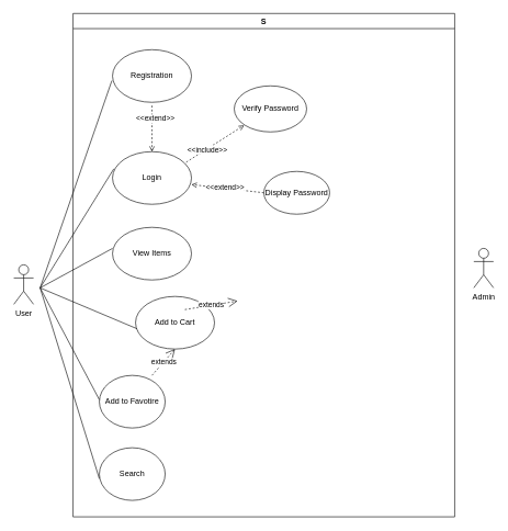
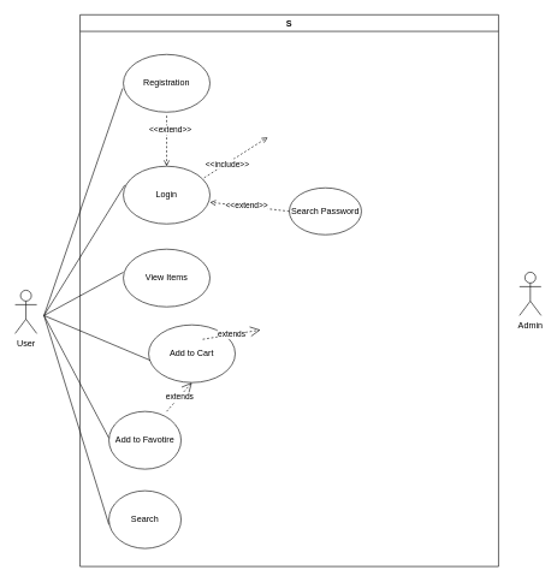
  <mxCell id="0" />
  <mxCell id="1" parent="0" />
  <mxCell id="2" value="User&lt;br&gt;" style="shape=umlActor;verticalLabelPosition=bottom;verticalAlign=top;html=1;outlineConnect=0;" parent="1" vertex="1"><mxGeometry x="20" y="402" width="30" height="60" as="geometry" /></mxCell>
  <mxCell id="3" value="S" style="swimlane;swimlaneFillColor=#ffffff;" parent="1" vertex="1"><mxGeometry x="110" y="20" width="580" height="765" as="geometry" /></mxCell>
  <mxCell id="4" value="Registration" style="ellipse;whiteSpace=wrap;html=1;" parent="3" vertex="1"><mxGeometry x="60" y="55" width="120" height="80" as="geometry" /></mxCell>
  <mxCell id="5" value="View Items" style="ellipse;whiteSpace=wrap;html=1;" parent="3" vertex="1"><mxGeometry x="60" y="325" width="120" height="80" as="geometry" /></mxCell>
  <mxCell id="6" value="Login" style="ellipse;whiteSpace=wrap;html=1;" parent="3" vertex="1"><mxGeometry x="60" y="210" width="120" height="80" as="geometry" /></mxCell>
  <mxCell id="7" value="" style="endArrow=open;html=1;dashed=1;endFill=0;" parent="3" edge="1"><mxGeometry width="50" height="50" relative="1" as="geometry"><mxPoint x="120" y="140" as="sourcePoint" /><mxPoint x="120" y="210" as="targetPoint" /></mxGeometry></mxCell>
  <mxCell id="8" value="&amp;lt;&amp;lt;extend&amp;gt;&amp;gt;" style="edgeLabel;html=1;align=center;verticalAlign=middle;resizable=0;points=[];" parent="7" vertex="1" connectable="0"><mxGeometry x="-0.457" y="4" relative="1" as="geometry"><mxPoint as="offset" /></mxGeometry></mxCell>
  <mxCell id="9" value="" style="endArrow=open;html=1;dashed=1;exitX=0.933;exitY=0.2;exitDx=0;exitDy=0;exitPerimeter=0;endFill=0;" parent="3" source="6" edge="1"><mxGeometry width="50" height="50" relative="1" as="geometry"><mxPoint x="200" y="220" as="sourcePoint" /><mxPoint x="260" y="170" as="targetPoint" /></mxGeometry></mxCell>
  <mxCell id="10" value="&amp;lt;&amp;lt;include&amp;gt;&amp;gt;" style="edgeLabel;html=1;align=center;verticalAlign=middle;resizable=0;points=[];" parent="9" vertex="1" connectable="0"><mxGeometry x="-0.286" y="-1" relative="1" as="geometry"><mxPoint as="offset" /></mxGeometry></mxCell>
- <mxCell id="11" value="Verify Password" style="ellipse;whiteSpace=wrap;html=1;" parent="3" vertex="1"><mxGeometry x="245" y="110" width="110" height="70" as="geometry" /></mxCell>
- <mxCell id="12" value="Display Password" style="ellipse;whiteSpace=wrap;html=1;" parent="3" vertex="1"><mxGeometry x="290" y="240" width="100" height="65" as="geometry" /></mxCell>
+ <mxCell id="12" value="Search Password" style="ellipse;whiteSpace=wrap;html=1;" parent="3" vertex="1"><mxGeometry x="290" y="240" width="100" height="65" as="geometry" /></mxCell>
  <mxCell id="13" value="" style="endArrow=open;html=1;exitX=0;exitY=0.5;exitDx=0;exitDy=0;dashed=1;endFill=0;" parent="3" source="12" edge="1"><mxGeometry width="50" height="50" relative="1" as="geometry"><mxPoint x="210" y="320" as="sourcePoint" /><mxPoint x="180" y="260" as="targetPoint" /></mxGeometry></mxCell>
  <mxCell id="14" value="&amp;lt;&amp;lt;extend&amp;gt;&amp;gt;" style="edgeLabel;html=1;align=center;verticalAlign=middle;resizable=0;points=[];" parent="13" vertex="1" connectable="0"><mxGeometry x="-0.095" y="2" relative="1" as="geometry"><mxPoint x="-10" y="-4" as="offset" /></mxGeometry></mxCell>
  <mxCell id="15" value="Add to Cart" style="ellipse;whiteSpace=wrap;html=1;" parent="3" vertex="1"><mxGeometry x="95" y="430" width="120" height="80" as="geometry" /></mxCell>
  <mxCell id="16" value="Add to Favotire" style="ellipse;whiteSpace=wrap;html=1;" vertex="1" parent="3"><mxGeometry x="40" y="550" width="100" height="80" as="geometry" /></mxCell>
  <mxCell id="17" value="Search" style="ellipse;whiteSpace=wrap;html=1;" vertex="1" parent="3"><mxGeometry x="40" y="660" width="100" height="80" as="geometry" /></mxCell>
  <mxCell id="18" value="extends" style="endArrow=open;endSize=12;dashed=1;html=1;rounded=0;entryX=0.5;entryY=1;entryDx=0;entryDy=0;" edge="1" parent="3" target="15"><mxGeometry width="160" relative="1" as="geometry"><mxPoint x="120" y="550" as="sourcePoint" /><mxPoint x="120" y="520" as="targetPoint" /></mxGeometry></mxCell>
  <mxCell id="19" value="extends" style="endArrow=open;endSize=12;dashed=1;html=1;rounded=0;" edge="1" parent="3"><mxGeometry width="160" relative="1" as="geometry"><mxPoint x="170" y="450" as="sourcePoint" /><mxPoint x="250" y="437" as="targetPoint" /></mxGeometry></mxCell>
  <mxCell id="20" value="Admin" style="shape=umlActor;verticalLabelPosition=bottom;verticalAlign=top;html=1;outlineConnect=0;" parent="1" vertex="1"><mxGeometry x="719" y="377" width="30" height="60" as="geometry" /></mxCell>
  <mxCell id="21" value="" style="endArrow=none;html=1;entryX=-0.008;entryY=0.588;entryDx=0;entryDy=0;entryPerimeter=0;" parent="1" target="4" edge="1"><mxGeometry width="50" height="50" relative="1" as="geometry"><mxPoint x="60" y="437" as="sourcePoint" /><mxPoint x="110" y="387" as="targetPoint" /></mxGeometry></mxCell>
  <mxCell id="22" value="" style="endArrow=none;html=1;entryX=0.017;entryY=0.613;entryDx=0;entryDy=0;entryPerimeter=0;" parent="1" target="15" edge="1"><mxGeometry width="50" height="50" relative="1" as="geometry"><mxPoint x="60" y="437" as="sourcePoint" /><mxPoint x="180" y="619" as="targetPoint" /></mxGeometry></mxCell>
  <mxCell id="23" value="" style="endArrow=none;html=1;entryX=0.017;entryY=0.325;entryDx=0;entryDy=0;entryPerimeter=0;" parent="1" target="6" edge="1"><mxGeometry width="50" height="50" relative="1" as="geometry"><mxPoint x="60" y="437" as="sourcePoint" /><mxPoint x="110" y="387" as="targetPoint" /></mxGeometry></mxCell>
  <mxCell id="24" value="" style="endArrow=none;html=1;entryX=0;entryY=0.4;entryDx=0;entryDy=0;entryPerimeter=0;" parent="1" target="5" edge="1"><mxGeometry width="50" height="50" relative="1" as="geometry"><mxPoint x="60" y="437" as="sourcePoint" /><mxPoint x="110" y="387" as="targetPoint" /></mxGeometry></mxCell>
  <mxCell id="25" value="" style="endArrow=none;html=1;entryX=0;entryY=0.375;entryDx=0;entryDy=0;entryPerimeter=0;" parent="1" edge="1"><mxGeometry width="50" height="50" relative="1" as="geometry"><mxPoint x="60" y="437" as="sourcePoint" /><mxPoint x="150" y="727" as="targetPoint" /></mxGeometry></mxCell>
  <mxCell id="26" value="" style="endArrow=none;html=1;" parent="1" edge="1"><mxGeometry width="50" height="50" relative="1" as="geometry"><mxPoint x="150" y="607" as="sourcePoint" /><mxPoint x="60" y="437" as="targetPoint" /></mxGeometry></mxCell>
